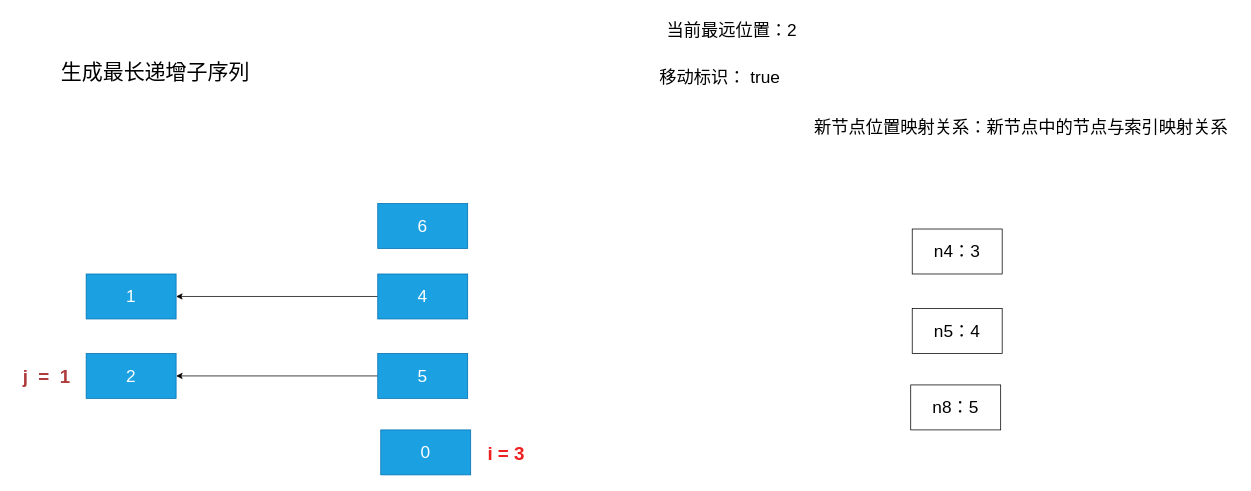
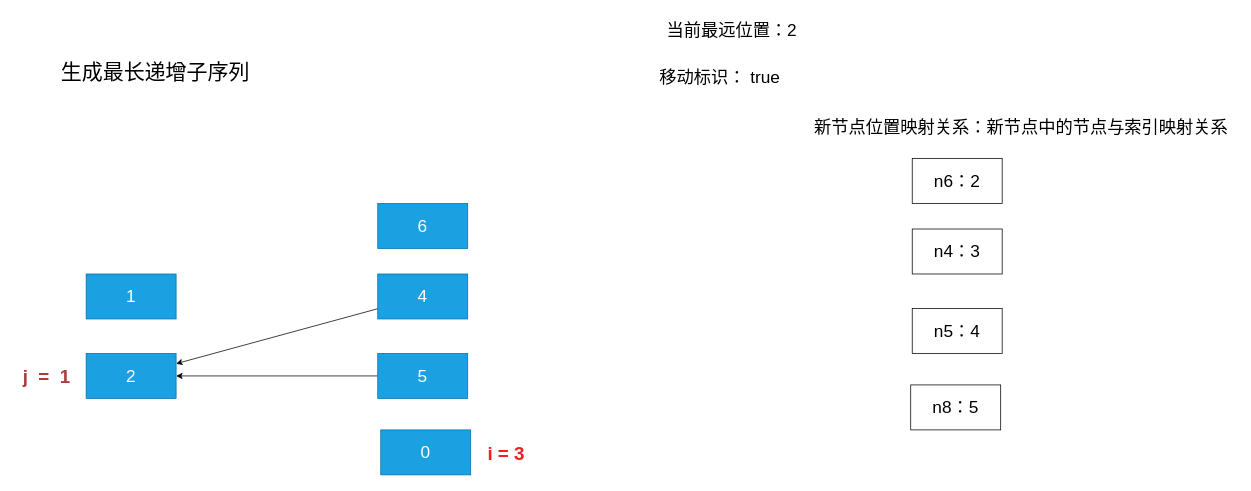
  <mxCell id="0" />
  <mxCell id="1" parent="0" />
  <mxCell id="2" value="新节点位置映射关系：新节点中的节点与索引映射关系" style="text;html=1;align=center;verticalAlign=middle;resizable=0;points=[];autosize=1;strokeColor=none;fillColor=none;fontSize=23;" parent="1" vertex="1"><mxGeometry x="1076" y="150" width="570" height="40" as="geometry" /></mxCell>
+ <mxCell id="3" value="n6：2" style="rounded=0;whiteSpace=wrap;html=1;fontSize=23;" parent="1" vertex="1"><mxGeometry x="1216" y="211" width="120" height="60" as="geometry" /></mxCell>
  <mxCell id="4" value="n4：3" style="rounded=0;whiteSpace=wrap;html=1;fontSize=23;" parent="1" vertex="1"><mxGeometry x="1216" y="305" width="120" height="60" as="geometry" /></mxCell>
  <mxCell id="5" value="n5：4" style="rounded=0;whiteSpace=wrap;html=1;fontSize=23;" parent="1" vertex="1"><mxGeometry x="1216" y="411" width="120" height="60" as="geometry" /></mxCell>
  <mxCell id="6" value="n8：5" style="rounded=0;whiteSpace=wrap;html=1;fontSize=23;" parent="1" vertex="1"><mxGeometry x="1214" y="513" width="120" height="60" as="geometry" /></mxCell>
  <mxCell id="7" value="当前最远位置：2" style="text;html=1;align=center;verticalAlign=middle;resizable=0;points=[];autosize=1;strokeColor=none;fillColor=none;fontSize=23;" parent="1" vertex="1"><mxGeometry x="879" y="20" width="192" height="40" as="geometry" /></mxCell>
  <mxCell id="8" value="移动标识： true" style="text;html=1;align=center;verticalAlign=middle;resizable=0;points=[];autosize=1;strokeColor=none;fillColor=none;fontSize=23;" parent="1" vertex="1"><mxGeometry x="869" y="83" width="179" height="40" as="geometry" /></mxCell>
  <mxCell id="9" value="6" style="rounded=0;whiteSpace=wrap;html=1;fontSize=23;fillColor=#1ba1e2;fontColor=#ffffff;strokeColor=#006EAF;" parent="1" vertex="1"><mxGeometry x="503" y="271" width="120" height="60" as="geometry" /></mxCell>
- <mxCell id="10" style="edgeStyle=none;html=1;" edge="1" parent="1" source="11" target="16"><mxGeometry relative="1" as="geometry" /></mxCell>
+ <mxCell id="10" style="edgeStyle=none;html=1;" edge="1" parent="1" source="11" target="17"><mxGeometry relative="1" as="geometry" /></mxCell>
  <mxCell id="11" value="4" style="rounded=0;whiteSpace=wrap;html=1;fontSize=23;fillColor=#1ba1e2;fontColor=#ffffff;strokeColor=#006EAF;" parent="1" vertex="1"><mxGeometry x="503" y="365" width="120" height="60" as="geometry" /></mxCell>
  <mxCell id="12" style="edgeStyle=none;html=1;" edge="1" parent="1" source="13" target="17"><mxGeometry relative="1" as="geometry" /></mxCell>
  <mxCell id="13" value="5" style="rounded=0;whiteSpace=wrap;html=1;fontSize=23;fillColor=#1ba1e2;fontColor=#ffffff;strokeColor=#006EAF;" parent="1" vertex="1"><mxGeometry x="503" y="471" width="120" height="60" as="geometry" /></mxCell>
  <mxCell id="14" value="0" style="rounded=0;whiteSpace=wrap;html=1;fontSize=23;fillColor=#1ba1e2;fontColor=#ffffff;strokeColor=#006EAF;" parent="1" vertex="1"><mxGeometry x="507" y="573" width="120" height="60" as="geometry" /></mxCell>
  <mxCell id="15" value="生成最长递增子序列" style="text;html=1;align=center;verticalAlign=middle;resizable=0;points=[];autosize=1;strokeColor=none;fillColor=none;fontSize=28;" parent="1" vertex="1"><mxGeometry x="71" y="72" width="270" height="46" as="geometry" /></mxCell>
  <mxCell id="16" value="1" style="rounded=0;whiteSpace=wrap;html=1;fontSize=23;fillColor=#1ba1e2;fontColor=#ffffff;strokeColor=#006EAF;" parent="1" vertex="1"><mxGeometry x="114" y="365" width="120" height="60" as="geometry" /></mxCell>
  <mxCell id="17" value="2" style="rounded=0;whiteSpace=wrap;html=1;fontSize=23;fillColor=#1ba1e2;fontColor=#ffffff;strokeColor=#006EAF;" parent="1" vertex="1"><mxGeometry x="114" y="471" width="120" height="60" as="geometry" /></mxCell>
  <mxCell id="18" value="j&amp;nbsp; =&amp;nbsp; 1" style="text;html=1;align=center;verticalAlign=middle;resizable=0;points=[];autosize=1;strokeColor=none;fillColor=none;fontSize=25;fontStyle=1;horizontal=1;fontColor=#af3c3c;" vertex="1" parent="1"><mxGeometry x="20" y="480" width="81" height="42" as="geometry" /></mxCell>
  <mxCell id="19" value="i = 3" style="text;html=1;align=center;verticalAlign=middle;resizable=0;points=[];autosize=1;strokeColor=none;fillColor=none;fontSize=25;fontStyle=1;fontColor=#ee2020;" vertex="1" parent="1"><mxGeometry x="640" y="582" width="67" height="42" as="geometry" /></mxCell>
